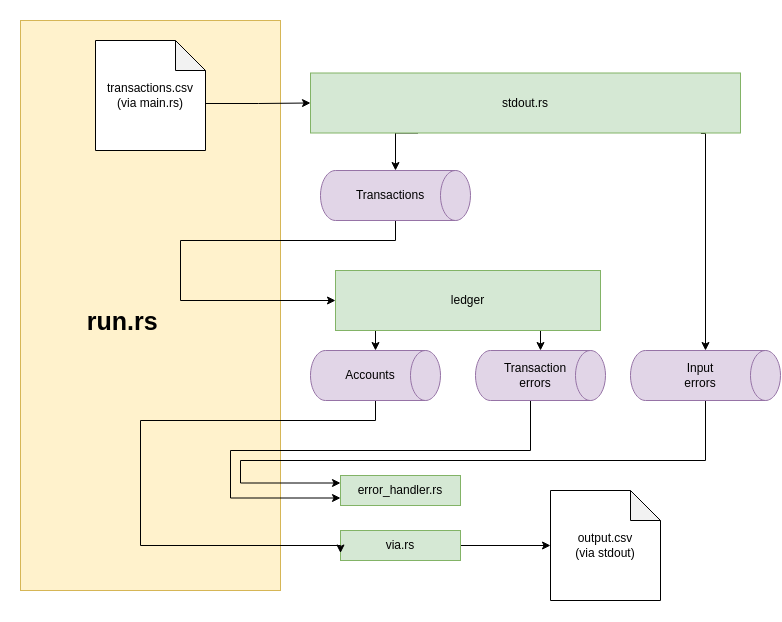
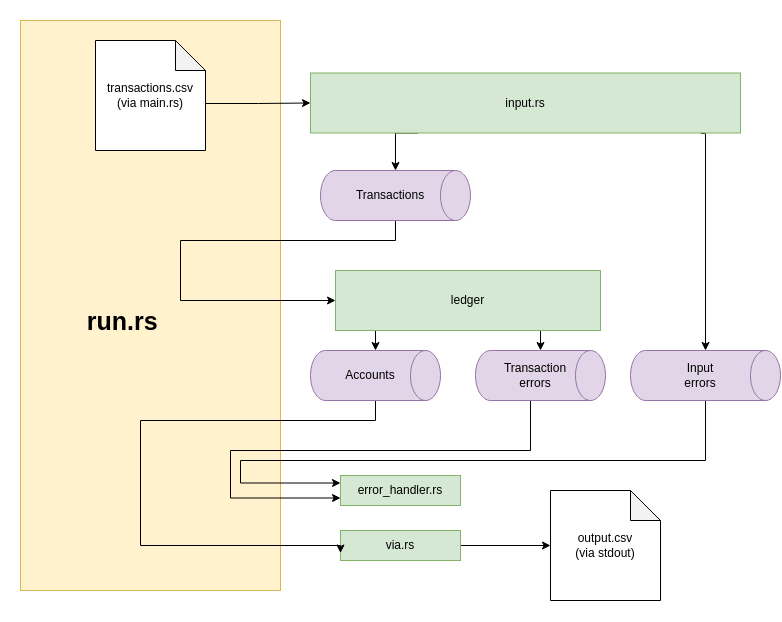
  <mxCell id="0" />
  <mxCell id="1" parent="0" />
  <mxCell id="2" value="&lt;div style=&quot;font-size: 25px&quot;&gt;&lt;font style=&quot;font-size: 25px&quot;&gt;&lt;b&gt;&lt;br&gt;&lt;/b&gt;&lt;/font&gt;&lt;/div&gt;&lt;div style=&quot;font-size: 25px&quot;&gt;&lt;font style=&quot;font-size: 25px&quot;&gt;&lt;b&gt;run.rs&amp;nbsp;&amp;nbsp;&amp;nbsp;&amp;nbsp;&amp;nbsp;&amp;nbsp;&amp;nbsp;&amp;nbsp; &lt;br&gt;&lt;/b&gt;&lt;/font&gt;&lt;/div&gt;" style="rounded=0;whiteSpace=wrap;html=1;fillColor=#fff2cc;strokeColor=#d6b656;" vertex="1" parent="1"><mxGeometry x="20" y="20" width="260" height="570" as="geometry" /></mxCell>
  <mxCell id="3" style="edgeStyle=orthogonalEdgeStyle;rounded=0;orthogonalLoop=1;jettySize=auto;html=1;exitX=1;exitY=0.5;exitDx=0;exitDy=0;exitPerimeter=0;entryX=0;entryY=0.5;entryDx=0;entryDy=0;" edge="1" parent="1" source="4" target="16"><mxGeometry relative="1" as="geometry"><Array as="points"><mxPoint x="395" y="240" /><mxPoint x="180" y="240" /><mxPoint x="180" y="300" /></Array></mxGeometry></mxCell>
  <mxCell id="4" value="" style="shape=cylinder3;whiteSpace=wrap;html=1;boundedLbl=1;backgroundOutline=1;size=15;rotation=90;fillColor=#e1d5e7;strokeColor=#9673a6;" vertex="1" parent="1"><mxGeometry x="370" y="120" width="50" height="150" as="geometry" /></mxCell>
  <mxCell id="5" style="edgeStyle=orthogonalEdgeStyle;rounded=0;orthogonalLoop=1;jettySize=auto;html=1;exitX=0;exitY=0;exitDx=110;exitDy=70;exitPerimeter=0;entryX=0;entryY=0.5;entryDx=0;entryDy=0;" edge="1" parent="1" source="6" target="9"><mxGeometry relative="1" as="geometry"><Array as="points"><mxPoint x="205" y="103" /><mxPoint x="258" y="103" /></Array></mxGeometry></mxCell>
  <mxCell id="6" value="&lt;div&gt;transactions.csv&lt;/div&gt;&lt;div&gt;(via main.rs)&lt;br&gt;&lt;/div&gt;" style="shape=note;whiteSpace=wrap;html=1;backgroundOutline=1;darkOpacity=0.05;" vertex="1" parent="1"><mxGeometry x="95" y="40" width="110" height="110" as="geometry" /></mxCell>
  <mxCell id="7" style="edgeStyle=orthogonalEdgeStyle;rounded=0;orthogonalLoop=1;jettySize=auto;html=1;exitX=0.25;exitY=1;exitDx=0;exitDy=0;entryX=0;entryY=0.5;entryDx=0;entryDy=0;entryPerimeter=0;" edge="1" parent="1" source="9" target="4"><mxGeometry relative="1" as="geometry"><Array as="points"><mxPoint x="395" y="133" /></Array></mxGeometry></mxCell>
  <mxCell id="8" style="edgeStyle=orthogonalEdgeStyle;rounded=0;orthogonalLoop=1;jettySize=auto;html=1;exitX=0.908;exitY=1.008;exitDx=0;exitDy=0;exitPerimeter=0;entryX=0;entryY=0.5;entryDx=0;entryDy=0;entryPerimeter=0;" edge="1" parent="1" source="9" target="12"><mxGeometry relative="1" as="geometry"><mxPoint x="700" y="300" as="targetPoint" /><Array as="points"><mxPoint x="705" y="133" /></Array></mxGeometry></mxCell>
- <mxCell id="9" value="stdout.rs" style="rounded=0;whiteSpace=wrap;html=1;fillColor=#d5e8d4;strokeColor=#82b366;" vertex="1" parent="1"><mxGeometry x="310" y="72.5" width="430" height="60" as="geometry" /></mxCell>
+ <mxCell id="9" value="input.rs" style="rounded=0;whiteSpace=wrap;html=1;fillColor=#d5e8d4;strokeColor=#82b366;" vertex="1" parent="1"><mxGeometry x="310" y="72.5" width="430" height="60" as="geometry" /></mxCell>
  <mxCell id="10" value="&lt;div&gt;Transactions&lt;/div&gt;" style="text;html=1;strokeColor=none;fillColor=none;align=center;verticalAlign=middle;whiteSpace=wrap;rounded=0;" vertex="1" parent="1"><mxGeometry x="360" y="180" width="60" height="30" as="geometry" /></mxCell>
  <mxCell id="11" style="edgeStyle=orthogonalEdgeStyle;rounded=0;orthogonalLoop=1;jettySize=auto;html=1;exitX=1;exitY=0.5;exitDx=0;exitDy=0;exitPerimeter=0;entryX=0;entryY=0.25;entryDx=0;entryDy=0;" edge="1" parent="1" source="12" target="26"><mxGeometry relative="1" as="geometry"><mxPoint x="200" y="620" as="targetPoint" /><Array as="points"><mxPoint x="705" y="460" /><mxPoint x="240" y="460" /><mxPoint x="240" y="483" /></Array></mxGeometry></mxCell>
  <mxCell id="12" value="" style="shape=cylinder3;whiteSpace=wrap;html=1;boundedLbl=1;backgroundOutline=1;size=15;rotation=90;fillColor=#e1d5e7;strokeColor=#9673a6;" vertex="1" parent="1"><mxGeometry x="680" y="300" width="50" height="150" as="geometry" /></mxCell>
  <mxCell id="13" value="Input errors" style="text;html=1;strokeColor=none;fillColor=none;align=center;verticalAlign=middle;whiteSpace=wrap;rounded=0;" vertex="1" parent="1"><mxGeometry x="670" y="360" width="60" height="30" as="geometry" /></mxCell>
  <mxCell id="14" style="edgeStyle=orthogonalEdgeStyle;rounded=0;orthogonalLoop=1;jettySize=auto;html=1;exitX=0.75;exitY=1;exitDx=0;exitDy=0;entryX=0;entryY=0.5;entryDx=0;entryDy=0;entryPerimeter=0;" edge="1" parent="1" source="16" target="20"><mxGeometry relative="1" as="geometry" /></mxCell>
  <mxCell id="15" style="edgeStyle=orthogonalEdgeStyle;rounded=0;orthogonalLoop=1;jettySize=auto;html=1;exitX=0.25;exitY=1;exitDx=0;exitDy=0;entryX=0;entryY=0.5;entryDx=0;entryDy=0;entryPerimeter=0;fontSize=25;" edge="1" parent="1" source="16" target="24"><mxGeometry relative="1" as="geometry" /></mxCell>
  <mxCell id="16" value="ledger" style="rounded=0;whiteSpace=wrap;html=1;fillColor=#d5e8d4;strokeColor=#82b366;" vertex="1" parent="1"><mxGeometry x="335" y="270" width="265" height="60" as="geometry" /></mxCell>
  <mxCell id="17" style="edgeStyle=orthogonalEdgeStyle;rounded=0;orthogonalLoop=1;jettySize=auto;html=1;exitX=1;exitY=0.5;exitDx=0;exitDy=0;entryX=0;entryY=0.5;entryDx=0;entryDy=0;entryPerimeter=0;fontSize=25;" edge="1" parent="1" source="18" target="22"><mxGeometry relative="1" as="geometry" /></mxCell>
  <mxCell id="18" value="via.rs" style="rounded=0;whiteSpace=wrap;html=1;fillColor=#d5e8d4;strokeColor=#82b366;" vertex="1" parent="1"><mxGeometry x="340" y="530" width="120" height="30" as="geometry" /></mxCell>
  <mxCell id="19" style="edgeStyle=orthogonalEdgeStyle;rounded=0;orthogonalLoop=1;jettySize=auto;html=1;exitX=1;exitY=0.5;exitDx=0;exitDy=0;exitPerimeter=0;entryX=0;entryY=0.75;entryDx=0;entryDy=0;" edge="1" parent="1" source="20" target="26"><mxGeometry relative="1" as="geometry"><mxPoint x="120" y="550" as="targetPoint" /><Array as="points"><mxPoint x="530" y="400" /><mxPoint x="530" y="450" /><mxPoint x="230" y="450" /><mxPoint x="230" y="498" /></Array></mxGeometry></mxCell>
  <mxCell id="20" value="" style="shape=cylinder3;whiteSpace=wrap;html=1;boundedLbl=1;backgroundOutline=1;size=15;rotation=90;fillColor=#e1d5e7;strokeColor=#9673a6;" vertex="1" parent="1"><mxGeometry x="515" y="310" width="50" height="130" as="geometry" /></mxCell>
  <mxCell id="21" value="&lt;div&gt;Transaction&lt;/div&gt;&lt;div&gt;errors&lt;/div&gt;" style="text;html=1;strokeColor=none;fillColor=none;align=center;verticalAlign=middle;whiteSpace=wrap;rounded=0;" vertex="1" parent="1"><mxGeometry x="505" y="360" width="60" height="30" as="geometry" /></mxCell>
  <mxCell id="22" value="&lt;div&gt;output.csv&lt;/div&gt;&lt;div&gt;(via stdout)&lt;br&gt;&lt;/div&gt;" style="shape=note;whiteSpace=wrap;html=1;backgroundOutline=1;darkOpacity=0.05;" vertex="1" parent="1"><mxGeometry x="550" y="490" width="110" height="110" as="geometry" /></mxCell>
  <mxCell id="23" style="edgeStyle=orthogonalEdgeStyle;rounded=0;orthogonalLoop=1;jettySize=auto;html=1;exitX=1;exitY=0.5;exitDx=0;exitDy=0;exitPerimeter=0;fontSize=25;entryX=0;entryY=0.75;entryDx=0;entryDy=0;" edge="1" parent="1" source="24" target="18"><mxGeometry relative="1" as="geometry"><mxPoint x="70" y="620" as="targetPoint" /><Array as="points"><mxPoint x="375" y="420" /><mxPoint x="140" y="420" /><mxPoint x="140" y="545" /></Array></mxGeometry></mxCell>
  <mxCell id="24" value="" style="shape=cylinder3;whiteSpace=wrap;html=1;boundedLbl=1;backgroundOutline=1;size=15;rotation=90;fillColor=#e1d5e7;strokeColor=#9673a6;" vertex="1" parent="1"><mxGeometry x="350" y="310" width="50" height="130" as="geometry" /></mxCell>
  <mxCell id="25" value="Accounts" style="text;html=1;strokeColor=none;fillColor=none;align=center;verticalAlign=middle;whiteSpace=wrap;rounded=0;" vertex="1" parent="1"><mxGeometry x="340" y="360" width="60" height="30" as="geometry" /></mxCell>
  <mxCell id="26" value="error_handler.rs" style="rounded=0;whiteSpace=wrap;html=1;fillColor=#d5e8d4;strokeColor=#82b366;" vertex="1" parent="1"><mxGeometry x="340" y="475" width="120" height="30" as="geometry" /></mxCell>
